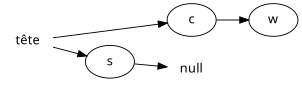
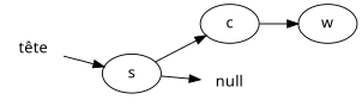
  digraph {
    rankdir=LR
    node [fontname=Courrier]
    n1 [label="tête" shape=plaintext]
    n2 [label=s]
    n3 [label=c]
    n4 [label=null shape=plaintext]
    n5 [label=w]
    n1 -> n2
-   n1 -> n3
+   n2 -> n3
    n2 -> n4
    n3 -> n5
  }
